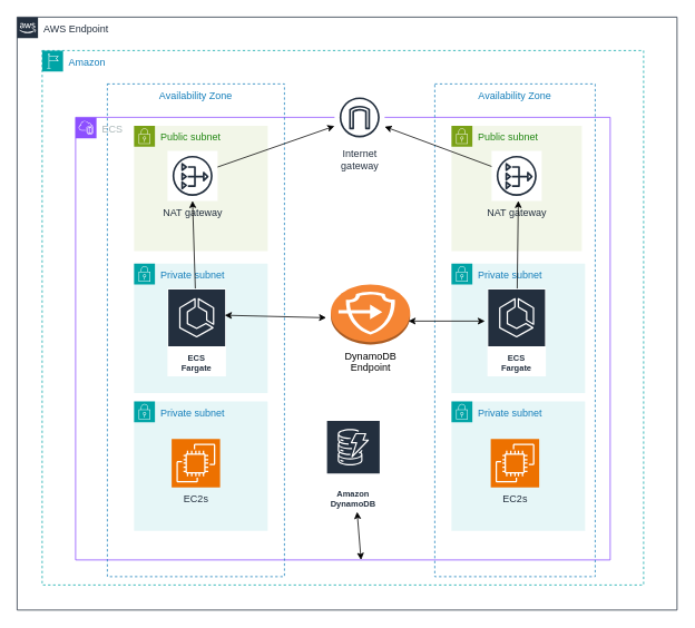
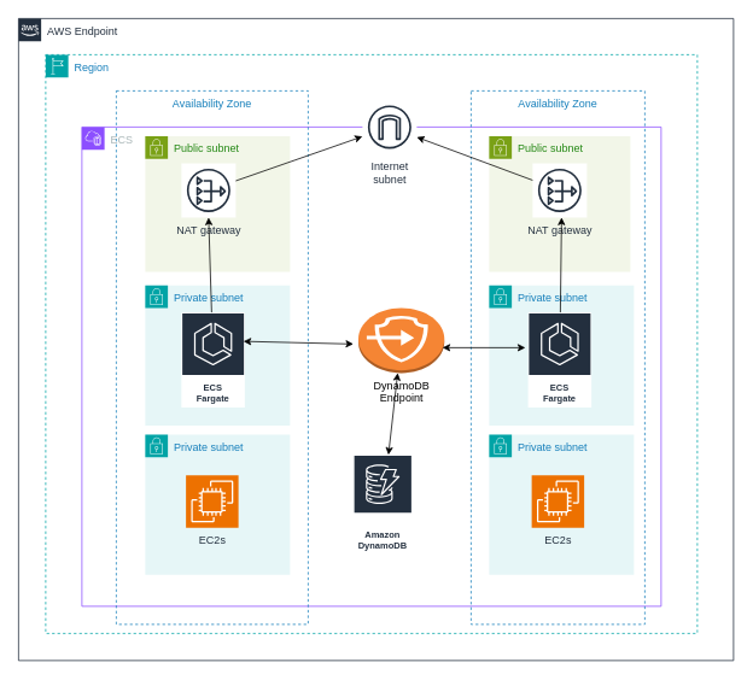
  <mxCell id="0" />
  <mxCell id="1" parent="0" />
- <mxCell id="2" value="Amazon" style="points=[[0,0],[0.25,0],[0.5,0],[0.75,0],[1,0],[1,0.25],[1,0.5],[1,0.75],[1,1],[0.75,1],[0.5,1],[0.25,1],[0,1],[0,0.75],[0,0.5],[0,0.25]];outlineConnect=0;gradientColor=none;html=1;whiteSpace=wrap;fontSize=12;fontStyle=0;container=1;pointerEvents=0;collapsible=0;recursiveResize=0;shape=mxgraph.aws4.group;grIcon=mxgraph.aws4.group_region;strokeColor=#00A4A6;fillColor=none;verticalAlign=top;align=left;spacingLeft=30;fontColor=#147EBA;dashed=1;" parent="1" vertex="1"><mxGeometry x="50" y="60" width="720" height="640" as="geometry" /></mxCell>
+ <mxCell id="2" value="Region" style="points=[[0,0],[0.25,0],[0.5,0],[0.75,0],[1,0],[1,0.25],[1,0.5],[1,0.75],[1,1],[0.75,1],[0.5,1],[0.25,1],[0,1],[0,0.75],[0,0.5],[0,0.25]];outlineConnect=0;gradientColor=none;html=1;whiteSpace=wrap;fontSize=12;fontStyle=0;container=1;pointerEvents=0;collapsible=0;recursiveResize=0;shape=mxgraph.aws4.group;grIcon=mxgraph.aws4.group_region;strokeColor=#00A4A6;fillColor=none;verticalAlign=top;align=left;spacingLeft=30;fontColor=#147EBA;dashed=1;" parent="1" vertex="1"><mxGeometry x="50" y="60" width="720" height="640" as="geometry" /></mxCell>
  <mxCell id="3" value="ECS" style="points=[[0,0],[0.25,0],[0.5,0],[0.75,0],[1,0],[1,0.25],[1,0.5],[1,0.75],[1,1],[0.75,1],[0.5,1],[0.25,1],[0,1],[0,0.75],[0,0.5],[0,0.25]];outlineConnect=0;gradientColor=none;html=1;whiteSpace=wrap;fontSize=12;fontStyle=0;container=1;pointerEvents=0;collapsible=0;recursiveResize=0;shape=mxgraph.aws4.group;grIcon=mxgraph.aws4.group_vpc2;strokeColor=#8C4FFF;fillColor=none;verticalAlign=top;align=left;spacingLeft=30;fontColor=#AAB7B8;dashed=0;" parent="2" vertex="1"><mxGeometry x="40" y="80" width="640" height="530" as="geometry" /></mxCell>
  <mxCell id="4" value="AWS Endpoint" style="points=[[0,0],[0.25,0],[0.5,0],[0.75,0],[1,0],[1,0.25],[1,0.5],[1,0.75],[1,1],[0.75,1],[0.5,1],[0.25,1],[0,1],[0,0.75],[0,0.5],[0,0.25]];outlineConnect=0;gradientColor=none;html=1;whiteSpace=wrap;fontSize=12;fontStyle=0;container=1;pointerEvents=0;collapsible=0;recursiveResize=0;shape=mxgraph.aws4.group;grIcon=mxgraph.aws4.group_aws_cloud_alt;strokeColor=#232F3E;fillColor=none;verticalAlign=top;align=left;spacingLeft=30;fontColor=#232F3E;dashed=0;" parent="1" vertex="1"><mxGeometry x="20" y="20" width="790" height="710" as="geometry" /></mxCell>
  <mxCell id="5" value="Availability Zone" style="fillColor=none;strokeColor=#147EBA;dashed=1;verticalAlign=top;fontStyle=0;fontColor=#147EBA;whiteSpace=wrap;html=1;" vertex="1" parent="4"><mxGeometry x="108" y="80" width="212" height="590" as="geometry" /></mxCell>
  <mxCell id="6" value="Public subnet" style="points=[[0,0],[0.25,0],[0.5,0],[0.75,0],[1,0],[1,0.25],[1,0.5],[1,0.75],[1,1],[0.75,1],[0.5,1],[0.25,1],[0,1],[0,0.75],[0,0.5],[0,0.25]];outlineConnect=0;gradientColor=none;html=1;whiteSpace=wrap;fontSize=12;fontStyle=0;container=0;pointerEvents=0;collapsible=0;recursiveResize=0;shape=mxgraph.aws4.group;grIcon=mxgraph.aws4.group_security_group;grStroke=0;strokeColor=#7AA116;fillColor=#F2F6E8;verticalAlign=top;align=left;spacingLeft=30;fontColor=#248814;dashed=0;" vertex="1" parent="4"><mxGeometry x="140" y="130" width="160" height="150" as="geometry" /></mxCell>
  <mxCell id="7" value="Availability Zone" style="fillColor=none;strokeColor=#147EBA;dashed=1;verticalAlign=top;fontStyle=0;fontColor=#147EBA;whiteSpace=wrap;html=1;" parent="4" vertex="1"><mxGeometry x="500" y="80" width="192" height="590" as="geometry" /></mxCell>
  <mxCell id="8" value="Public subnet" style="points=[[0,0],[0.25,0],[0.5,0],[0.75,0],[1,0],[1,0.25],[1,0.5],[1,0.75],[1,1],[0.75,1],[0.5,1],[0.25,1],[0,1],[0,0.75],[0,0.5],[0,0.25]];outlineConnect=0;gradientColor=none;html=1;whiteSpace=wrap;fontSize=12;fontStyle=0;container=0;pointerEvents=0;collapsible=0;recursiveResize=0;shape=mxgraph.aws4.group;grIcon=mxgraph.aws4.group_security_group;grStroke=0;strokeColor=#7AA116;fillColor=#F2F6E8;verticalAlign=top;align=left;spacingLeft=30;fontColor=#248814;dashed=0;" vertex="1" parent="4"><mxGeometry x="520" y="130" width="156" height="150" as="geometry" /></mxCell>
  <mxCell id="9" value="Private subnet" style="points=[[0,0],[0.25,0],[0.5,0],[0.75,0],[1,0],[1,0.25],[1,0.5],[1,0.75],[1,1],[0.75,1],[0.5,1],[0.25,1],[0,1],[0,0.75],[0,0.5],[0,0.25]];outlineConnect=0;gradientColor=none;html=1;whiteSpace=wrap;fontSize=12;fontStyle=0;container=0;pointerEvents=0;collapsible=0;recursiveResize=0;shape=mxgraph.aws4.group;grIcon=mxgraph.aws4.group_security_group;grStroke=0;strokeColor=#00A4A6;fillColor=#E6F6F7;verticalAlign=top;align=left;spacingLeft=30;fontColor=#147EBA;dashed=0;" vertex="1" parent="4"><mxGeometry x="140" y="295" width="160" height="155" as="geometry" /></mxCell>
  <mxCell id="10" value="Private subnet" style="points=[[0,0],[0.25,0],[0.5,0],[0.75,0],[1,0],[1,0.25],[1,0.5],[1,0.75],[1,1],[0.75,1],[0.5,1],[0.25,1],[0,1],[0,0.75],[0,0.5],[0,0.25]];outlineConnect=0;gradientColor=none;html=1;whiteSpace=wrap;fontSize=12;fontStyle=0;container=0;pointerEvents=0;collapsible=0;recursiveResize=0;shape=mxgraph.aws4.group;grIcon=mxgraph.aws4.group_security_group;grStroke=0;strokeColor=#00A4A6;fillColor=#E6F6F7;verticalAlign=top;align=left;spacingLeft=30;fontColor=#147EBA;dashed=0;" vertex="1" parent="4"><mxGeometry x="520" y="295" width="160" height="155" as="geometry" /></mxCell>
  <mxCell id="11" value="Private subnet" style="points=[[0,0],[0.25,0],[0.5,0],[0.75,0],[1,0],[1,0.25],[1,0.5],[1,0.75],[1,1],[0.75,1],[0.5,1],[0.25,1],[0,1],[0,0.75],[0,0.5],[0,0.25]];outlineConnect=0;gradientColor=none;html=1;whiteSpace=wrap;fontSize=12;fontStyle=0;container=0;pointerEvents=0;collapsible=0;recursiveResize=0;shape=mxgraph.aws4.group;grIcon=mxgraph.aws4.group_security_group;grStroke=0;strokeColor=#00A4A6;fillColor=#E6F6F7;verticalAlign=top;align=left;spacingLeft=30;fontColor=#147EBA;dashed=0;" vertex="1" parent="4"><mxGeometry x="140" y="460" width="160" height="155" as="geometry" /></mxCell>
  <mxCell id="12" value="Private subnet" style="points=[[0,0],[0.25,0],[0.5,0],[0.75,0],[1,0],[1,0.25],[1,0.5],[1,0.75],[1,1],[0.75,1],[0.5,1],[0.25,1],[0,1],[0,0.75],[0,0.5],[0,0.25]];outlineConnect=0;gradientColor=none;html=1;whiteSpace=wrap;fontSize=12;fontStyle=0;container=0;pointerEvents=0;collapsible=0;recursiveResize=0;shape=mxgraph.aws4.group;grIcon=mxgraph.aws4.group_security_group;grStroke=0;strokeColor=#00A4A6;fillColor=#E6F6F7;verticalAlign=top;align=left;spacingLeft=30;fontColor=#147EBA;dashed=0;" vertex="1" parent="4"><mxGeometry x="520" y="460" width="160" height="155" as="geometry" /></mxCell>
  <mxCell id="13" value="Amazon DynamoDB" style="sketch=0;outlineConnect=0;fontColor=#232F3E;gradientColor=none;strokeColor=#ffffff;fillColor=#232F3E;dashed=0;verticalLabelPosition=middle;verticalAlign=bottom;align=center;html=1;whiteSpace=wrap;fontSize=10;fontStyle=1;spacing=3;shape=mxgraph.aws4.productIcon;prIcon=mxgraph.aws4.dynamodb;" vertex="1" parent="4"><mxGeometry x="370" y="482.5" width="65" height="110" as="geometry" /></mxCell>
  <mxCell id="14" value="DynamoDB&lt;div&gt;Endpoint&lt;/div&gt;" style="outlineConnect=0;dashed=0;verticalLabelPosition=bottom;verticalAlign=top;align=center;html=1;shape=mxgraph.aws3.endpoints;fillColor=#F58534;gradientColor=none;" vertex="1" parent="4"><mxGeometry x="375.5" y="320" width="95" height="72" as="geometry" /></mxCell>
  <mxCell id="15" value="ECS&lt;div&gt;Fargate&lt;/div&gt;" style="sketch=0;outlineConnect=0;fontColor=#232F3E;gradientColor=none;strokeColor=#ffffff;fillColor=#232F3E;dashed=0;verticalLabelPosition=middle;verticalAlign=bottom;align=center;html=1;whiteSpace=wrap;fontSize=10;fontStyle=1;spacing=3;shape=mxgraph.aws4.productIcon;prIcon=mxgraph.aws4.ecs;" vertex="1" parent="4"><mxGeometry x="180" y="325" width="70" height="105" as="geometry" /></mxCell>
  <mxCell id="16" value="ECS&lt;div&gt;Fargate&lt;/div&gt;" style="sketch=0;outlineConnect=0;fontColor=#232F3E;gradientColor=none;strokeColor=#ffffff;fillColor=#232F3E;dashed=0;verticalLabelPosition=middle;verticalAlign=bottom;align=center;html=1;whiteSpace=wrap;fontSize=10;fontStyle=1;spacing=3;shape=mxgraph.aws4.productIcon;prIcon=mxgraph.aws4.ecs;" vertex="1" parent="4"><mxGeometry x="563" y="325" width="70" height="105" as="geometry" /></mxCell>
  <mxCell id="17" value="EC2s" style="sketch=0;points=[[0,0,0],[0.25,0,0],[0.5,0,0],[0.75,0,0],[1,0,0],[0,1,0],[0.25,1,0],[0.5,1,0],[0.75,1,0],[1,1,0],[0,0.25,0],[0,0.5,0],[0,0.75,0],[1,0.25,0],[1,0.5,0],[1,0.75,0]];outlineConnect=0;fontColor=#232F3E;fillColor=#ED7100;strokeColor=#ffffff;dashed=0;verticalLabelPosition=bottom;verticalAlign=top;align=center;html=1;fontSize=12;fontStyle=0;aspect=fixed;shape=mxgraph.aws4.resourceIcon;resIcon=mxgraph.aws4.ec2;" vertex="1" parent="4"><mxGeometry x="185" y="505" width="58" height="58" as="geometry" /></mxCell>
  <mxCell id="18" value="EC2s" style="sketch=0;points=[[0,0,0],[0.25,0,0],[0.5,0,0],[0.75,0,0],[1,0,0],[0,1,0],[0.25,1,0],[0.5,1,0],[0.75,1,0],[1,1,0],[0,0.25,0],[0,0.5,0],[0,0.75,0],[1,0.25,0],[1,0.5,0],[1,0.75,0]];outlineConnect=0;fontColor=#232F3E;fillColor=#ED7100;strokeColor=#ffffff;dashed=0;verticalLabelPosition=bottom;verticalAlign=top;align=center;html=1;fontSize=12;fontStyle=0;aspect=fixed;shape=mxgraph.aws4.resourceIcon;resIcon=mxgraph.aws4.ec2;" vertex="1" parent="4"><mxGeometry x="567" y="505" width="58" height="58" as="geometry" /></mxCell>
  <mxCell id="19" value="NAT gateway" style="sketch=0;outlineConnect=0;fontColor=#232F3E;gradientColor=none;strokeColor=#232F3E;fillColor=#ffffff;dashed=0;verticalLabelPosition=bottom;verticalAlign=top;align=center;html=1;fontSize=12;fontStyle=0;aspect=fixed;shape=mxgraph.aws4.resourceIcon;resIcon=mxgraph.aws4.nat_gateway;" vertex="1" parent="4"><mxGeometry x="180" y="160" width="60" height="60" as="geometry" /></mxCell>
  <mxCell id="20" value="NAT gateway" style="sketch=0;outlineConnect=0;fontColor=#232F3E;gradientColor=none;strokeColor=#232F3E;fillColor=#ffffff;dashed=0;verticalLabelPosition=bottom;verticalAlign=top;align=center;html=1;fontSize=12;fontStyle=0;aspect=fixed;shape=mxgraph.aws4.resourceIcon;resIcon=mxgraph.aws4.nat_gateway;" vertex="1" parent="4"><mxGeometry x="568" y="160" width="60" height="60" as="geometry" /></mxCell>
- <mxCell id="21" value="Internet&#10;gateway" style="sketch=0;outlineConnect=0;fontColor=#232F3E;gradientColor=none;strokeColor=#232F3E;fillColor=#ffffff;dashed=0;verticalLabelPosition=bottom;verticalAlign=top;align=center;html=1;fontSize=12;fontStyle=0;aspect=fixed;shape=mxgraph.aws4.resourceIcon;resIcon=mxgraph.aws4.internet_gateway;" vertex="1" parent="4"><mxGeometry x="380" y="90" width="60" height="60" as="geometry" /></mxCell>
+ <mxCell id="21" value="Internet&#10;subnet" style="sketch=0;outlineConnect=0;fontColor=#232F3E;gradientColor=none;strokeColor=#232F3E;fillColor=#ffffff;dashed=0;verticalLabelPosition=bottom;verticalAlign=top;align=center;html=1;fontSize=12;fontStyle=0;aspect=fixed;shape=mxgraph.aws4.resourceIcon;resIcon=mxgraph.aws4.internet_gateway;" vertex="1" parent="4"><mxGeometry x="380" y="90" width="60" height="60" as="geometry" /></mxCell>
  <mxCell id="22" value="" style="endArrow=classic;html=1;rounded=0;" edge="1" parent="4" source="20" target="21"><mxGeometry width="50" height="50" relative="1" as="geometry"><mxPoint x="370" y="510" as="sourcePoint" /><mxPoint x="420" y="460" as="targetPoint" /></mxGeometry></mxCell>
  <mxCell id="23" value="" style="endArrow=classic;html=1;rounded=0;" edge="1" parent="4" source="19" target="21"><mxGeometry width="50" height="50" relative="1" as="geometry"><mxPoint x="370" y="510" as="sourcePoint" /><mxPoint x="420" y="460" as="targetPoint" /></mxGeometry></mxCell>
  <mxCell id="24" value="" style="endArrow=classic;startArrow=classic;html=1;rounded=0;exitX=0.978;exitY=0.611;exitDx=0;exitDy=0;exitPerimeter=0;" edge="1" parent="4" source="14"><mxGeometry width="50" height="50" relative="1" as="geometry"><mxPoint x="370" y="510" as="sourcePoint" /><mxPoint x="560" y="364" as="targetPoint" /></mxGeometry></mxCell>
  <mxCell id="25" value="" style="endArrow=classic;startArrow=classic;html=1;rounded=0;exitX=0.978;exitY=0.611;exitDx=0;exitDy=0;exitPerimeter=0;" edge="1" parent="4"><mxGeometry width="50" height="50" relative="1" as="geometry"><mxPoint x="248.5" y="357" as="sourcePoint" /><mxPoint x="370" y="360" as="targetPoint" /></mxGeometry></mxCell>
  <mxCell id="26" value="" style="endArrow=classic;html=1;rounded=0;" edge="1" parent="4" source="16"><mxGeometry width="50" height="50" relative="1" as="geometry"><mxPoint x="550" y="270" as="sourcePoint" /><mxPoint x="600" y="220" as="targetPoint" /></mxGeometry></mxCell>
  <mxCell id="27" value="" style="endArrow=classic;html=1;rounded=0;" edge="1" parent="4" source="15"><mxGeometry width="50" height="50" relative="1" as="geometry"><mxPoint x="160" y="270" as="sourcePoint" /><mxPoint x="210" y="220" as="targetPoint" /></mxGeometry></mxCell>
- <mxCell id="28" value="" style="endArrow=classic;startArrow=classic;html=1;rounded=0;" edge="1" parent="4" source="13" target="3"><mxGeometry width="50" height="50" relative="1" as="geometry"><mxPoint x="370" y="510" as="sourcePoint" /><mxPoint x="420" y="460" as="targetPoint" /></mxGeometry></mxCell>
+ <mxCell id="28" value="" style="endArrow=classic;startArrow=classic;html=1;rounded=0;" edge="1" parent="4" source="13" target="14"><mxGeometry width="50" height="50" relative="1" as="geometry"><mxPoint x="370" y="510" as="sourcePoint" /><mxPoint x="420" y="460" as="targetPoint" /></mxGeometry></mxCell>
